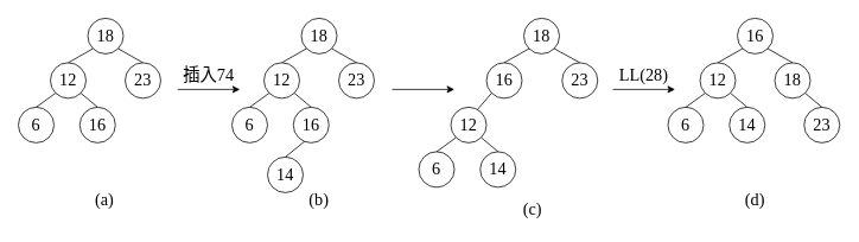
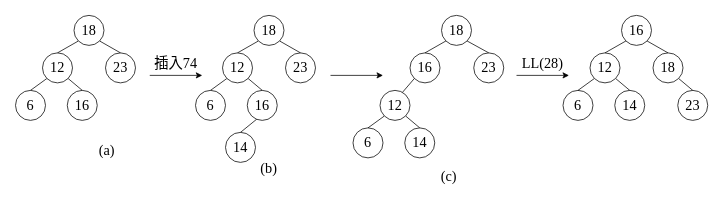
  <mxCell id="0" />
  <mxCell id="1" parent="0" />
  <mxCell id="2" value="6" style="ellipse;whiteSpace=wrap;html=1;fontFamily=Times New Roman;fontSize=19;" parent="1" vertex="1"><mxGeometry x="470" y="170" width="40" height="40" as="geometry" /></mxCell>
  <mxCell id="3" value="14" style="ellipse;whiteSpace=wrap;html=1;fontFamily=Times New Roman;fontSize=19;" parent="1" vertex="1"><mxGeometry x="539" y="170" width="40" height="40" as="geometry" /></mxCell>
  <mxCell id="4" style="edgeStyle=none;shape=connector;rounded=0;orthogonalLoop=1;jettySize=auto;html=1;exitX=0;exitY=1;exitDx=0;exitDy=0;entryX=0.5;entryY=0;entryDx=0;entryDy=0;labelBackgroundColor=default;strokeColor=default;align=center;verticalAlign=middle;fontFamily=Helvetica;fontSize=11;fontColor=default;endArrow=none;endFill=0;" parent="1" source="6" target="2" edge="1"><mxGeometry relative="1" as="geometry" /></mxCell>
  <mxCell id="5" style="edgeStyle=none;shape=connector;rounded=0;orthogonalLoop=1;jettySize=auto;html=1;exitX=1;exitY=1;exitDx=0;exitDy=0;entryX=0.5;entryY=0;entryDx=0;entryDy=0;labelBackgroundColor=default;strokeColor=default;align=center;verticalAlign=middle;fontFamily=Helvetica;fontSize=11;fontColor=default;endArrow=none;endFill=0;" parent="1" source="6" target="3" edge="1"><mxGeometry relative="1" as="geometry" /></mxCell>
  <mxCell id="6" value="12" style="ellipse;whiteSpace=wrap;html=1;fontFamily=Times New Roman;fontSize=19;" parent="1" vertex="1"><mxGeometry x="506" y="120" width="40" height="40" as="geometry" /></mxCell>
  <mxCell id="7" value="16" style="ellipse;whiteSpace=wrap;html=1;fontFamily=Times New Roman;fontSize=19;" parent="1" vertex="1"><mxGeometry x="546" y="70" width="40" height="40" as="geometry" /></mxCell>
  <mxCell id="8" value="23" style="ellipse;whiteSpace=wrap;html=1;fontFamily=Times New Roman;fontSize=19;" parent="1" vertex="1"><mxGeometry x="631" y="70" width="40" height="40" as="geometry" /></mxCell>
  <mxCell id="9" style="edgeStyle=none;shape=connector;rounded=0;orthogonalLoop=1;jettySize=auto;html=1;exitX=0;exitY=1;exitDx=0;exitDy=0;entryX=0.5;entryY=0;entryDx=0;entryDy=0;labelBackgroundColor=default;strokeColor=default;align=center;verticalAlign=middle;fontFamily=Helvetica;fontSize=11;fontColor=default;endArrow=none;endFill=0;" parent="1" source="11" target="7" edge="1"><mxGeometry relative="1" as="geometry" /></mxCell>
  <mxCell id="10" style="edgeStyle=none;shape=connector;rounded=0;orthogonalLoop=1;jettySize=auto;html=1;exitX=1;exitY=1;exitDx=0;exitDy=0;entryX=0.5;entryY=0;entryDx=0;entryDy=0;labelBackgroundColor=default;strokeColor=default;align=center;verticalAlign=middle;fontFamily=Helvetica;fontSize=11;fontColor=default;endArrow=none;endFill=0;" parent="1" source="11" target="8" edge="1"><mxGeometry relative="1" as="geometry" /></mxCell>
  <mxCell id="11" value="18" style="ellipse;whiteSpace=wrap;html=1;fontFamily=Times New Roman;fontSize=19;" parent="1" vertex="1"><mxGeometry x="588" y="20" width="40" height="40" as="geometry" /></mxCell>
  <mxCell id="12" style="edgeStyle=none;shape=connector;rounded=0;orthogonalLoop=1;jettySize=auto;html=1;exitX=0;exitY=1;exitDx=0;exitDy=0;entryX=0.749;entryY=0.066;entryDx=0;entryDy=0;entryPerimeter=0;labelBackgroundColor=default;strokeColor=default;align=center;verticalAlign=middle;fontFamily=Helvetica;fontSize=11;fontColor=default;endArrow=none;endFill=0;" parent="1" source="7" target="6" edge="1"><mxGeometry relative="1" as="geometry" /></mxCell>
  <mxCell id="13" value="6" style="ellipse;whiteSpace=wrap;html=1;fontFamily=Times New Roman;fontSize=19;" parent="1" vertex="1"><mxGeometry x="750" y="120" width="40" height="40" as="geometry" /></mxCell>
  <mxCell id="14" value="14" style="ellipse;whiteSpace=wrap;html=1;fontFamily=Times New Roman;fontSize=19;" parent="1" vertex="1"><mxGeometry x="819" y="120" width="40" height="40" as="geometry" /></mxCell>
  <mxCell id="15" style="edgeStyle=none;shape=connector;rounded=0;orthogonalLoop=1;jettySize=auto;html=1;exitX=0;exitY=1;exitDx=0;exitDy=0;entryX=0.5;entryY=0;entryDx=0;entryDy=0;labelBackgroundColor=default;strokeColor=default;align=center;verticalAlign=middle;fontFamily=Helvetica;fontSize=11;fontColor=default;endArrow=none;endFill=0;" parent="1" source="17" target="13" edge="1"><mxGeometry relative="1" as="geometry" /></mxCell>
  <mxCell id="16" style="edgeStyle=none;shape=connector;rounded=0;orthogonalLoop=1;jettySize=auto;html=1;exitX=1;exitY=1;exitDx=0;exitDy=0;entryX=0.5;entryY=0;entryDx=0;entryDy=0;labelBackgroundColor=default;strokeColor=default;align=center;verticalAlign=middle;fontFamily=Helvetica;fontSize=11;fontColor=default;endArrow=none;endFill=0;" parent="1" source="17" target="14" edge="1"><mxGeometry relative="1" as="geometry" /></mxCell>
  <mxCell id="17" value="12" style="ellipse;whiteSpace=wrap;html=1;fontFamily=Times New Roman;fontSize=19;" parent="1" vertex="1"><mxGeometry x="786" y="70" width="40" height="40" as="geometry" /></mxCell>
  <mxCell id="18" value="23" style="ellipse;whiteSpace=wrap;html=1;fontFamily=Times New Roman;fontSize=19;" parent="1" vertex="1"><mxGeometry x="903" y="120" width="40" height="40" as="geometry" /></mxCell>
  <mxCell id="19" style="edgeStyle=none;shape=connector;rounded=0;orthogonalLoop=1;jettySize=auto;html=1;exitX=1;exitY=1;exitDx=0;exitDy=0;entryX=0.5;entryY=0;entryDx=0;entryDy=0;labelBackgroundColor=default;strokeColor=default;align=center;verticalAlign=middle;fontFamily=Helvetica;fontSize=11;fontColor=default;endArrow=none;endFill=0;" parent="1" source="20" target="18" edge="1"><mxGeometry relative="1" as="geometry" /></mxCell>
  <mxCell id="20" value="18" style="ellipse;whiteSpace=wrap;html=1;fontFamily=Times New Roman;fontSize=19;" parent="1" vertex="1"><mxGeometry x="870" y="70" width="40" height="40" as="geometry" /></mxCell>
  <mxCell id="21" style="edgeStyle=none;shape=connector;rounded=0;orthogonalLoop=1;jettySize=auto;html=1;exitX=0;exitY=1;exitDx=0;exitDy=0;entryX=0.5;entryY=0;entryDx=0;entryDy=0;labelBackgroundColor=default;strokeColor=default;align=center;verticalAlign=middle;fontFamily=Helvetica;fontSize=11;fontColor=default;endArrow=none;endFill=0;" parent="1" source="23" target="17" edge="1"><mxGeometry relative="1" as="geometry" /></mxCell>
  <mxCell id="22" style="edgeStyle=none;shape=connector;rounded=0;orthogonalLoop=1;jettySize=auto;html=1;exitX=1;exitY=1;exitDx=0;exitDy=0;entryX=0.5;entryY=0;entryDx=0;entryDy=0;labelBackgroundColor=default;strokeColor=default;align=center;verticalAlign=middle;fontFamily=Helvetica;fontSize=11;fontColor=default;endArrow=none;endFill=0;" parent="1" source="23" target="20" edge="1"><mxGeometry relative="1" as="geometry" /></mxCell>
  <mxCell id="23" value="16" style="ellipse;whiteSpace=wrap;html=1;fontFamily=Times New Roman;fontSize=19;fontColor=default;" parent="1" vertex="1"><mxGeometry x="828" y="20" width="40" height="40" as="geometry" /></mxCell>
  <mxCell id="24" value="6" style="ellipse;whiteSpace=wrap;html=1;fontFamily=Times New Roman;fontSize=19;" parent="1" vertex="1"><mxGeometry x="260" y="120" width="40" height="40" as="geometry" /></mxCell>
  <mxCell id="25" value="16" style="ellipse;whiteSpace=wrap;html=1;fontFamily=Times New Roman;fontSize=19;" parent="1" vertex="1"><mxGeometry x="329" y="120" width="40" height="40" as="geometry" /></mxCell>
  <mxCell id="26" style="edgeStyle=none;shape=connector;rounded=0;orthogonalLoop=1;jettySize=auto;html=1;exitX=0;exitY=1;exitDx=0;exitDy=0;entryX=0.5;entryY=0;entryDx=0;entryDy=0;labelBackgroundColor=default;strokeColor=default;align=center;verticalAlign=middle;fontFamily=Helvetica;fontSize=11;fontColor=default;endArrow=none;endFill=0;" parent="1" source="28" target="24" edge="1"><mxGeometry relative="1" as="geometry" /></mxCell>
  <mxCell id="27" style="edgeStyle=none;shape=connector;rounded=0;orthogonalLoop=1;jettySize=auto;html=1;exitX=1;exitY=1;exitDx=0;exitDy=0;entryX=0.5;entryY=0;entryDx=0;entryDy=0;labelBackgroundColor=default;strokeColor=default;align=center;verticalAlign=middle;fontFamily=Helvetica;fontSize=11;fontColor=default;endArrow=none;endFill=0;" parent="1" source="28" target="25" edge="1"><mxGeometry relative="1" as="geometry" /></mxCell>
  <mxCell id="28" value="12" style="ellipse;whiteSpace=wrap;html=1;fontFamily=Times New Roman;fontSize=19;" parent="1" vertex="1"><mxGeometry x="296" y="70" width="40" height="40" as="geometry" /></mxCell>
  <mxCell id="29" value="23" style="ellipse;whiteSpace=wrap;html=1;fontFamily=Times New Roman;fontSize=19;" parent="1" vertex="1"><mxGeometry x="380" y="70" width="40" height="40" as="geometry" /></mxCell>
  <mxCell id="30" style="edgeStyle=none;shape=connector;rounded=0;orthogonalLoop=1;jettySize=auto;html=1;exitX=0;exitY=1;exitDx=0;exitDy=0;entryX=0.5;entryY=0;entryDx=0;entryDy=0;labelBackgroundColor=default;strokeColor=default;align=center;verticalAlign=middle;fontFamily=Helvetica;fontSize=11;fontColor=default;endArrow=none;endFill=0;" parent="1" source="32" target="28" edge="1"><mxGeometry relative="1" as="geometry" /></mxCell>
  <mxCell id="31" style="edgeStyle=none;shape=connector;rounded=0;orthogonalLoop=1;jettySize=auto;html=1;exitX=1;exitY=1;exitDx=0;exitDy=0;entryX=0.5;entryY=0;entryDx=0;entryDy=0;labelBackgroundColor=default;strokeColor=default;align=center;verticalAlign=middle;fontFamily=Helvetica;fontSize=11;fontColor=default;endArrow=none;endFill=0;" parent="1" source="32" target="29" edge="1"><mxGeometry relative="1" as="geometry" /></mxCell>
  <mxCell id="32" value="18" style="ellipse;whiteSpace=wrap;html=1;fontFamily=Times New Roman;fontSize=19;fontColor=default;" parent="1" vertex="1"><mxGeometry x="338" y="20" width="40" height="40" as="geometry" /></mxCell>
  <mxCell id="33" value="14" style="ellipse;whiteSpace=wrap;html=1;fontFamily=Times New Roman;fontSize=19;" parent="1" vertex="1"><mxGeometry x="300" y="176" width="40" height="40" as="geometry" /></mxCell>
  <mxCell id="34" style="edgeStyle=none;shape=connector;rounded=0;orthogonalLoop=1;jettySize=auto;html=1;exitX=0.315;exitY=0.961;exitDx=0;exitDy=0;entryX=0.5;entryY=0;entryDx=0;entryDy=0;labelBackgroundColor=default;strokeColor=default;align=center;verticalAlign=middle;fontFamily=Helvetica;fontSize=11;fontColor=default;endArrow=none;endFill=0;exitPerimeter=0;" parent="1" source="25" target="33" edge="1"><mxGeometry relative="1" as="geometry"><mxPoint x="342" y="160" as="sourcePoint" /></mxGeometry></mxCell>
  <mxCell id="35" value="6" style="ellipse;whiteSpace=wrap;html=1;fontFamily=Times New Roman;fontSize=19;" parent="1" vertex="1"><mxGeometry x="20" y="120" width="40" height="40" as="geometry" /></mxCell>
  <mxCell id="36" value="16" style="ellipse;whiteSpace=wrap;html=1;fontFamily=Times New Roman;fontSize=19;" parent="1" vertex="1"><mxGeometry x="89" y="120" width="40" height="40" as="geometry" /></mxCell>
  <mxCell id="37" style="edgeStyle=none;shape=connector;rounded=0;orthogonalLoop=1;jettySize=auto;html=1;exitX=0;exitY=1;exitDx=0;exitDy=0;entryX=0.5;entryY=0;entryDx=0;entryDy=0;labelBackgroundColor=default;strokeColor=default;align=center;verticalAlign=middle;fontFamily=Helvetica;fontSize=11;fontColor=default;endArrow=none;endFill=0;" parent="1" source="39" target="35" edge="1"><mxGeometry relative="1" as="geometry" /></mxCell>
  <mxCell id="38" style="edgeStyle=none;shape=connector;rounded=0;orthogonalLoop=1;jettySize=auto;html=1;exitX=1;exitY=1;exitDx=0;exitDy=0;entryX=0.5;entryY=0;entryDx=0;entryDy=0;labelBackgroundColor=default;strokeColor=default;align=center;verticalAlign=middle;fontFamily=Helvetica;fontSize=11;fontColor=default;endArrow=none;endFill=0;" parent="1" source="39" target="36" edge="1"><mxGeometry relative="1" as="geometry" /></mxCell>
  <mxCell id="39" value="12" style="ellipse;whiteSpace=wrap;html=1;fontFamily=Times New Roman;fontSize=19;" parent="1" vertex="1"><mxGeometry x="56" y="70" width="40" height="40" as="geometry" /></mxCell>
  <mxCell id="40" value="23" style="ellipse;whiteSpace=wrap;html=1;fontFamily=Times New Roman;fontSize=19;" parent="1" vertex="1"><mxGeometry x="140" y="70" width="40" height="40" as="geometry" /></mxCell>
  <mxCell id="41" style="edgeStyle=none;shape=connector;rounded=0;orthogonalLoop=1;jettySize=auto;html=1;exitX=0;exitY=1;exitDx=0;exitDy=0;entryX=0.5;entryY=0;entryDx=0;entryDy=0;labelBackgroundColor=default;strokeColor=default;align=center;verticalAlign=middle;fontFamily=Helvetica;fontSize=11;fontColor=default;endArrow=none;endFill=0;" parent="1" source="43" target="39" edge="1"><mxGeometry relative="1" as="geometry" /></mxCell>
  <mxCell id="42" style="edgeStyle=none;shape=connector;rounded=0;orthogonalLoop=1;jettySize=auto;html=1;exitX=1;exitY=1;exitDx=0;exitDy=0;entryX=0.5;entryY=0;entryDx=0;entryDy=0;labelBackgroundColor=default;strokeColor=default;align=center;verticalAlign=middle;fontFamily=Helvetica;fontSize=11;fontColor=default;endArrow=none;endFill=0;" parent="1" source="43" target="40" edge="1"><mxGeometry relative="1" as="geometry" /></mxCell>
  <mxCell id="43" value="18" style="ellipse;whiteSpace=wrap;html=1;fontFamily=Times New Roman;fontSize=19;fontColor=default;" parent="1" vertex="1"><mxGeometry x="98" y="20" width="40" height="40" as="geometry" /></mxCell>
  <mxCell id="44" value="" style="group" parent="1" vertex="1" connectable="0"><mxGeometry x="199" y="70" width="70" height="30" as="geometry" /></mxCell>
  <mxCell id="45" value="" style="endArrow=classic;html=1;rounded=0;labelBackgroundColor=default;strokeColor=default;align=center;verticalAlign=middle;fontFamily=Helvetica;fontSize=11;fontColor=default;shape=connector;" parent="44" edge="1"><mxGeometry width="50" height="50" relative="1" as="geometry"><mxPoint y="30" as="sourcePoint" /><mxPoint x="70" y="30" as="targetPoint" /></mxGeometry></mxCell>
  <mxCell id="46" value="&lt;span style=&quot;font-size: 19px;&quot;&gt;&lt;font face=&quot;SimSun&quot;&gt;插入&lt;/font&gt;&lt;font face=&quot;Times New Roman&quot;&gt;74&lt;/font&gt;&lt;/span&gt;" style="text;html=1;strokeColor=none;fillColor=none;align=center;verticalAlign=middle;whiteSpace=wrap;rounded=0;fontSize=11;fontFamily=Helvetica;fontColor=default;" parent="44" vertex="1"><mxGeometry width="70" height="30" as="geometry" /></mxCell>
  <mxCell id="47" value="" style="group" parent="1" vertex="1" connectable="0"><mxGeometry x="688" y="70" width="70" height="30" as="geometry" /></mxCell>
  <mxCell id="48" value="" style="endArrow=classic;html=1;rounded=0;labelBackgroundColor=default;strokeColor=default;align=center;verticalAlign=middle;fontFamily=Helvetica;fontSize=11;fontColor=default;shape=connector;" parent="47" edge="1"><mxGeometry width="50" height="50" relative="1" as="geometry"><mxPoint y="30" as="sourcePoint" /><mxPoint x="70" y="30" as="targetPoint" /></mxGeometry></mxCell>
  <mxCell id="49" value="&lt;span style=&quot;font-size: 19px;&quot;&gt;&lt;font face=&quot;Times New Roman&quot;&gt;LL(28)&lt;/font&gt;&lt;/span&gt;" style="text;html=1;strokeColor=none;fillColor=none;align=center;verticalAlign=middle;whiteSpace=wrap;rounded=0;fontSize=11;fontFamily=Helvetica;fontColor=default;" parent="47" vertex="1"><mxGeometry width="70" height="30" as="geometry" /></mxCell>
  <mxCell id="50" value="" style="group" parent="1" vertex="1" connectable="0"><mxGeometry x="440" y="70" width="70" height="30" as="geometry" /></mxCell>
  <mxCell id="51" value="" style="endArrow=classic;html=1;rounded=0;labelBackgroundColor=default;strokeColor=default;align=center;verticalAlign=middle;fontFamily=Helvetica;fontSize=11;fontColor=default;shape=connector;" parent="50" edge="1"><mxGeometry width="50" height="50" relative="1" as="geometry"><mxPoint y="30" as="sourcePoint" /><mxPoint x="70" y="30" as="targetPoint" /></mxGeometry></mxCell>
- <mxCell id="52" value="&lt;span style=&quot;font-size: 19px;&quot;&gt;(a)&lt;/span&gt;" style="text;html=1;strokeColor=none;fillColor=none;align=center;verticalAlign=middle;whiteSpace=wrap;rounded=0;fontSize=19;fontFamily=Times New Roman;fontColor=default;" parent="1" vertex="1"><mxGeometry x="87" y="210" width="60" height="30" as="geometry" /></mxCell>
- <mxCell id="53" value="&lt;span style=&quot;font-size: 19px;&quot;&gt;(d)&lt;/span&gt;" style="text;html=1;strokeColor=none;fillColor=none;align=center;verticalAlign=middle;whiteSpace=wrap;rounded=0;fontSize=19;fontFamily=Times New Roman;fontColor=default;" parent="1" vertex="1"><mxGeometry x="818" y="210" width="60" height="30" as="geometry" /></mxCell>
+ <mxCell id="52" value="&lt;span style=&quot;font-size: 19px;&quot;&gt;(a)&lt;/span&gt;" style="text;html=1;strokeColor=none;fillColor=none;align=center;verticalAlign=middle;whiteSpace=wrap;rounded=0;fontSize=19;fontFamily=Times New Roman;fontColor=default;" parent="1" vertex="1"><mxGeometry x="112" y="185" width="60" height="30" as="geometry" /></mxCell>
  <mxCell id="54" value="&lt;span style=&quot;font-size: 19px;&quot;&gt;(c)&lt;/span&gt;" style="text;html=1;strokeColor=none;fillColor=none;align=center;verticalAlign=middle;whiteSpace=wrap;rounded=0;fontSize=19;fontFamily=Times New Roman;fontColor=default;" parent="1" vertex="1"><mxGeometry x="568" y="220" width="60" height="30" as="geometry" /></mxCell>
  <mxCell id="55" value="&lt;span style=&quot;font-size: 19px;&quot;&gt;(b)&lt;/span&gt;" style="text;html=1;strokeColor=none;fillColor=none;align=center;verticalAlign=middle;whiteSpace=wrap;rounded=0;fontSize=19;fontFamily=Times New Roman;fontColor=default;" parent="1" vertex="1"><mxGeometry x="328" y="210" width="60" height="30" as="geometry" /></mxCell>
